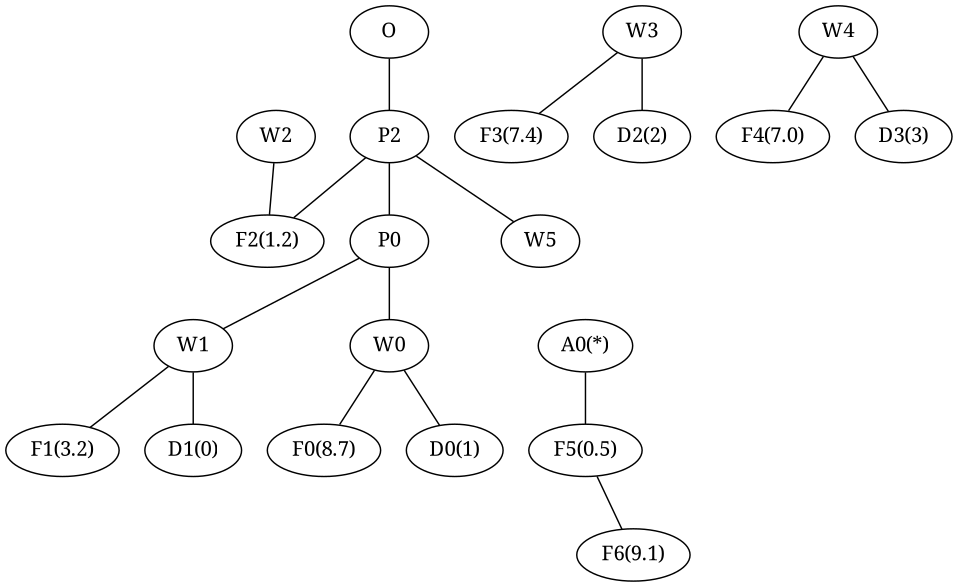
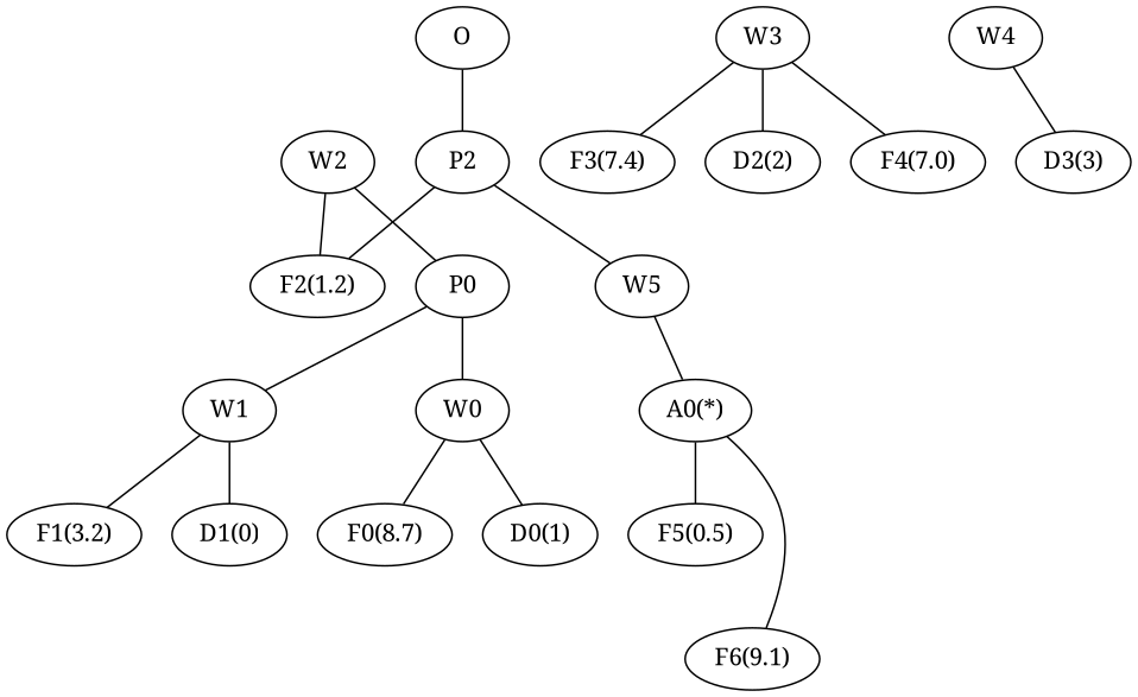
  graph {
    fontname="Noto Serif"
    node [fontname="Noto Serif"]
    edge [fontname="Noto Serif"]
    n1 [label="F0(8.7)"]
    n2 [label="D0(1)"]
    n3 [label=W0]
    n4 [label="F1(3.2)"]
    n5 [label="D1(0)"]
    n6 [label=W1]
    n7 [label=P0]
    n8 [label="F2(1.2)"]
    n9 [label=W2]
    n10 [label="F3(7.4)"]
    n11 [label="D2(2)"]
    n12 [label=W3]
    n13 [label="F4(7.0)"]
    n14 [label="D3(3)"]
    n15 [label=W4]
    n16 [label="F5(0.5)"]
    n17 [label="F6(9.1)"]
    n18 [label="A0(*)"]
    n19 [label=W5]
    n20 [label=P2]
    n21 [label=O]
    n3 -- n1
    n3 -- n2
    n6 -- n4
    n6 -- n5
    n7 -- n3
    n7 -- n6
-   n20 -- n7
+   n9 -- n7
    n9 -- n8
    n12 -- n10
    n12 -- n11
-   n15 -- n13
+   n12 -- n13
    n15 -- n14
    n18 -- n16
-   n16 -- n17
+   n18 -- n17
+   n19 -- n18
    n20 -- n8
    n20 -- n19
    n21 -- n20
  }
